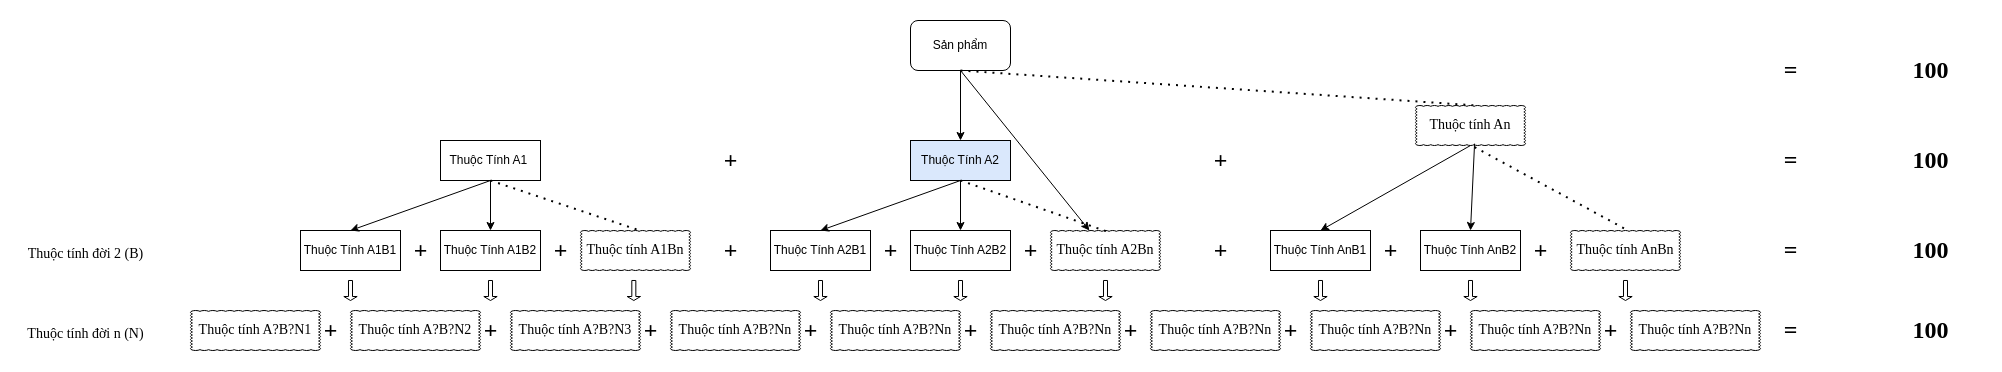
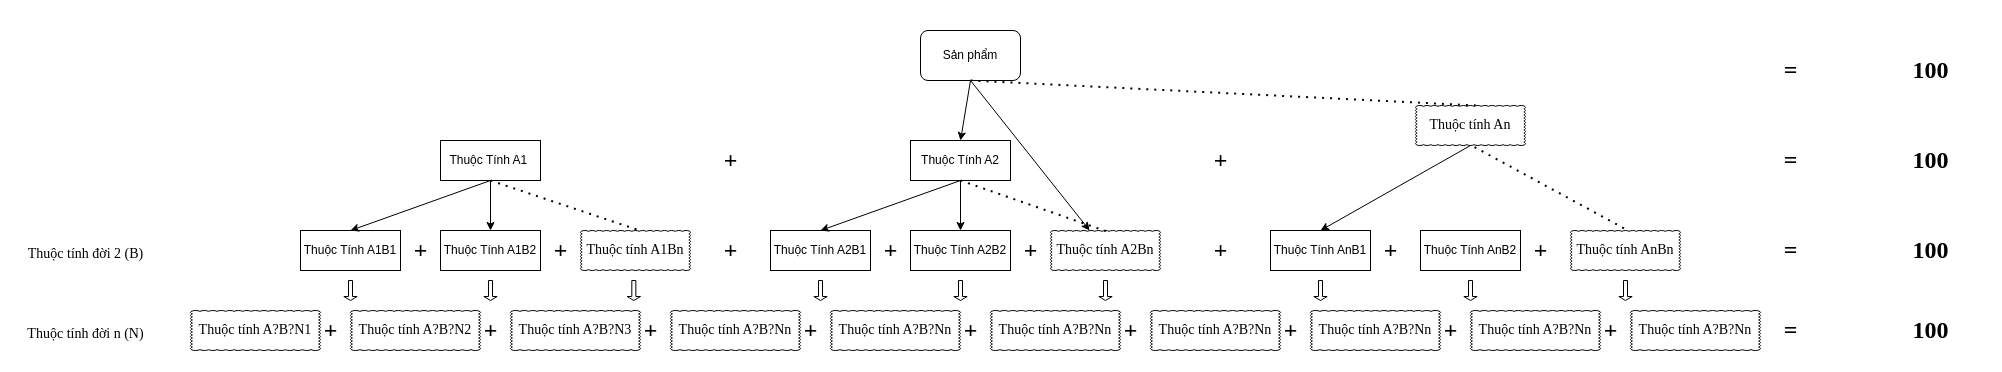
  <mxCell id="0" />
  <mxCell id="1" parent="0" />
- <mxCell id="2" value="Sản phẩm" style="rounded=1;whiteSpace=wrap;html=1;" vertex="1" parent="1"><mxGeometry x="910" y="20" width="100" height="50" as="geometry" /></mxCell>
+ <mxCell id="2" value="Sản phẩm" style="rounded=1;whiteSpace=wrap;html=1;" vertex="1" parent="1"><mxGeometry x="920" y="30" width="100" height="50" as="geometry" /></mxCell>
  <mxCell id="3" value="" style="endArrow=classic;html=1;rounded=0;exitX=0.5;exitY=1;exitDx=0;exitDy=0;" edge="1" parent="1" source="2" target="24"><mxGeometry width="50" height="50" relative="1" as="geometry"><mxPoint x="1020" y="270" as="sourcePoint" /><mxPoint x="830" y="130" as="targetPoint" /></mxGeometry></mxCell>
  <mxCell id="4" value="Thuộc Tính A1&amp;nbsp;" style="rounded=0;whiteSpace=wrap;html=1;" vertex="1" parent="1"><mxGeometry x="440" y="140" width="100" height="40" as="geometry" /></mxCell>
- <mxCell id="5" value="Thuộc Tính A2" style="rounded=0;whiteSpace=wrap;html=1;fillColor=#dae8fc;" vertex="1" parent="1"><mxGeometry x="910" y="140" width="100" height="40" as="geometry" /></mxCell>
+ <mxCell id="5" value="Thuộc Tính A2" style="rounded=0;whiteSpace=wrap;html=1;" vertex="1" parent="1"><mxGeometry x="910" y="140" width="100" height="40" as="geometry" /></mxCell>
  <mxCell id="6" value="" style="endArrow=classic;html=1;rounded=0;exitX=0.5;exitY=1;exitDx=0;exitDy=0;entryX=0.5;entryY=0;entryDx=0;entryDy=0;" edge="1" parent="1" source="2" target="5"><mxGeometry width="50" height="50" relative="1" as="geometry"><mxPoint x="970" y="80" as="sourcePoint" /><mxPoint x="820" y="150" as="targetPoint" /></mxGeometry></mxCell>
  <mxCell id="7" value="" style="endArrow=none;dashed=1;html=1;dashPattern=1 3;strokeWidth=2;rounded=0;fontFamily=Tahoma;fontSize=14;exitX=0.5;exitY=1;exitDx=0;exitDy=0;entryX=0.555;entryY=0;entryDx=0;entryDy=0;entryPerimeter=0;" edge="1" parent="1" source="2" target="8"><mxGeometry width="50" height="50" relative="1" as="geometry"><mxPoint x="1020" y="270" as="sourcePoint" /><mxPoint x="1110" y="140" as="targetPoint" /></mxGeometry></mxCell>
  <mxCell id="8" value="Thuộc tính An" style="whiteSpace=wrap;html=1;shape=mxgraph.basic.cloud_rect;fontFamily=Tahoma;fontSize=14;" vertex="1" parent="1"><mxGeometry x="1415" y="105" width="110" height="40" as="geometry" /></mxCell>
  <mxCell id="9" value="&lt;font style=&quot;font-weight: normal; font-size: 14px;&quot; face=&quot;Tahoma&quot;&gt;Thuộc tính đời 2 (B)&lt;/font&gt;" style="text;strokeColor=none;fillColor=none;html=1;fontSize=24;fontStyle=1;verticalAlign=middle;align=center;" vertex="1" parent="1"><mxGeometry x="20" y="230" width="130" height="40" as="geometry" /></mxCell>
  <mxCell id="10" value="+" style="text;strokeColor=none;fillColor=none;html=1;fontSize=24;fontStyle=1;verticalAlign=middle;align=center;fontFamily=Tahoma;" vertex="1" parent="1"><mxGeometry x="1170" y="140" width="100" height="40" as="geometry" /></mxCell>
  <mxCell id="11" value="+" style="text;strokeColor=none;fillColor=none;html=1;fontSize=24;fontStyle=1;verticalAlign=middle;align=center;fontFamily=Tahoma;" vertex="1" parent="1"><mxGeometry x="680" y="140" width="100" height="40" as="geometry" /></mxCell>
  <mxCell id="12" value="=" style="text;strokeColor=none;fillColor=none;html=1;fontSize=24;fontStyle=1;verticalAlign=middle;align=center;fontFamily=Tahoma;" vertex="1" parent="1"><mxGeometry x="1740" y="140" width="100" height="40" as="geometry" /></mxCell>
  <mxCell id="13" value="=" style="text;strokeColor=none;fillColor=none;html=1;fontSize=24;fontStyle=1;verticalAlign=middle;align=center;fontFamily=Tahoma;" vertex="1" parent="1"><mxGeometry x="1740" y="50" width="100" height="40" as="geometry" /></mxCell>
  <mxCell id="14" value="100" style="text;strokeColor=none;fillColor=none;html=1;fontSize=24;fontStyle=1;verticalAlign=middle;align=center;fontFamily=Tahoma;" vertex="1" parent="1"><mxGeometry x="1880" y="50" width="100" height="40" as="geometry" /></mxCell>
  <mxCell id="15" value="100" style="text;strokeColor=none;fillColor=none;html=1;fontSize=24;fontStyle=1;verticalAlign=middle;align=center;fontFamily=Tahoma;" vertex="1" parent="1"><mxGeometry x="1880" y="140" width="100" height="40" as="geometry" /></mxCell>
  <mxCell id="16" value="Thuộc Tính A1B1" style="rounded=0;whiteSpace=wrap;html=1;" vertex="1" parent="1"><mxGeometry x="300" y="230" width="100" height="40" as="geometry" /></mxCell>
  <mxCell id="17" value="" style="endArrow=classic;html=1;rounded=0;exitX=0.5;exitY=1;exitDx=0;exitDy=0;entryX=0.5;entryY=0;entryDx=0;entryDy=0;" edge="1" parent="1" source="4" target="16"><mxGeometry width="50" height="50" relative="1" as="geometry"><mxPoint x="970" y="80" as="sourcePoint" /><mxPoint x="720" y="150" as="targetPoint" /></mxGeometry></mxCell>
  <mxCell id="18" value="Thuộc Tính A1B2" style="rounded=0;whiteSpace=wrap;html=1;" vertex="1" parent="1"><mxGeometry x="440" y="230" width="100" height="40" as="geometry" /></mxCell>
  <mxCell id="19" value="Thuộc tính A1Bn" style="whiteSpace=wrap;html=1;shape=mxgraph.basic.cloud_rect;fontFamily=Tahoma;fontSize=14;" vertex="1" parent="1"><mxGeometry x="580" y="230" width="110" height="40" as="geometry" /></mxCell>
  <mxCell id="20" value="" style="endArrow=none;dashed=1;html=1;dashPattern=1 3;strokeWidth=2;rounded=0;fontFamily=Tahoma;fontSize=14;entryX=0.527;entryY=-0.01;entryDx=0;entryDy=0;entryPerimeter=0;exitX=0.5;exitY=1;exitDx=0;exitDy=0;" edge="1" parent="1" source="4" target="19"><mxGeometry width="50" height="50" relative="1" as="geometry"><mxPoint x="620" y="180" as="sourcePoint" /><mxPoint x="1261.05" y="150" as="targetPoint" /></mxGeometry></mxCell>
  <mxCell id="21" value="" style="endArrow=classic;html=1;rounded=0;exitX=0.5;exitY=1;exitDx=0;exitDy=0;entryX=0.5;entryY=0;entryDx=0;entryDy=0;" edge="1" parent="1" source="4" target="18"><mxGeometry width="50" height="50" relative="1" as="geometry"><mxPoint y="190" as="sourcePoint" x="630" /><mxPoint x="490" y="240" as="targetPoint" /></mxGeometry></mxCell>
  <mxCell id="22" value="Thuộc Tính A2B1" style="rounded=0;whiteSpace=wrap;html=1;" vertex="1" parent="1"><mxGeometry x="770" y="230" width="100" height="40" as="geometry" /></mxCell>
  <mxCell id="23" value="Thuộc Tính A2B2" style="rounded=0;whiteSpace=wrap;html=1;" vertex="1" parent="1"><mxGeometry x="910" y="230" width="100" height="40" as="geometry" /></mxCell>
  <mxCell id="24" value="Thuộc tính A2Bn" style="whiteSpace=wrap;html=1;shape=mxgraph.basic.cloud_rect;fontFamily=Tahoma;fontSize=14;" vertex="1" parent="1"><mxGeometry x="1050" y="230" width="110" height="40" as="geometry" /></mxCell>
  <mxCell id="25" value="" style="endArrow=classic;html=1;rounded=0;exitX=0.5;exitY=1;exitDx=0;exitDy=0;entryX=0.5;entryY=0;entryDx=0;entryDy=0;" edge="1" parent="1" source="5" target="22"><mxGeometry width="50" height="50" relative="1" as="geometry"><mxPoint x="500" y="190" as="sourcePoint" /><mxPoint x="360" y="240" as="targetPoint" /></mxGeometry></mxCell>
  <mxCell id="26" value="" style="endArrow=classic;html=1;rounded=0;exitX=0.5;exitY=1;exitDx=0;exitDy=0;entryX=0.5;entryY=0;entryDx=0;entryDy=0;" edge="1" parent="1" source="5" target="23"><mxGeometry width="50" height="50" relative="1" as="geometry"><mxPoint x="970" y="190" as="sourcePoint" /><mxPoint x="840" y="240" as="targetPoint" /></mxGeometry></mxCell>
  <mxCell id="27" value="" style="endArrow=none;dashed=1;html=1;dashPattern=1 3;strokeWidth=2;rounded=0;fontFamily=Tahoma;fontSize=14;exitX=0.5;exitY=1;exitDx=0;exitDy=0;entryX=0.527;entryY=0.038;entryDx=0;entryDy=0;entryPerimeter=0;" edge="1" parent="1" source="5" target="24"><mxGeometry width="50" height="50" relative="1" as="geometry"><mxPoint x="970" y="80" as="sourcePoint" /><mxPoint x="1261.05" y="150" as="targetPoint" /></mxGeometry></mxCell>
  <mxCell id="28" value="Thuộc Tính AnB1" style="rounded=0;whiteSpace=wrap;html=1;" vertex="1" parent="1"><mxGeometry x="1270" y="230" width="100" height="40" as="geometry" /></mxCell>
  <mxCell id="29" value="" style="endArrow=classic;html=1;rounded=0;exitX=0.5;exitY=1;exitDx=0;exitDy=0;entryX=0.5;entryY=0;entryDx=0;entryDy=0;exitPerimeter=0;" edge="1" parent="1" source="8" target="28"><mxGeometry width="50" height="50" relative="1" as="geometry"><mxPoint x="970" y="190" as="sourcePoint" /><mxPoint x="840" y="240" as="targetPoint" /></mxGeometry></mxCell>
  <mxCell id="30" value="Thuộc Tính AnB2" style="rounded=0;whiteSpace=wrap;html=1;" vertex="1" parent="1"><mxGeometry x="1420" y="230" width="100" height="40" as="geometry" /></mxCell>
- <mxCell id="31" value="" style="endArrow=classic;html=1;rounded=0;entryX=0.5;entryY=0;entryDx=0;entryDy=0;exitX=0.537;exitY=0.954;exitDx=0;exitDy=0;exitPerimeter=0;" edge="1" parent="1" source="8" target="30"><mxGeometry width="50" height="50" relative="1" as="geometry"><mxPoint x="1560" y="200" as="sourcePoint" /><mxPoint x="1330" y="240" as="targetPoint" /></mxGeometry></mxCell>
  <mxCell id="32" value="Thuộc tính AnBn" style="whiteSpace=wrap;html=1;shape=mxgraph.basic.cloud_rect;fontFamily=Tahoma;fontSize=14;" vertex="1" parent="1"><mxGeometry x="1570" y="230" width="110" height="40" as="geometry" /></mxCell>
  <mxCell id="33" value="" style="endArrow=none;dashed=1;html=1;dashPattern=1 3;strokeWidth=2;rounded=0;fontFamily=Tahoma;fontSize=14;entryX=0.529;entryY=0.009;entryDx=0;entryDy=0;entryPerimeter=0;exitX=0.537;exitY=1.041;exitDx=0;exitDy=0;exitPerimeter=0;" edge="1" parent="1" source="8" target="32"><mxGeometry width="50" height="50" relative="1" as="geometry"><mxPoint x="970" y="190" as="sourcePoint" /><mxPoint x="1107.97" y="241.52" as="targetPoint" /></mxGeometry></mxCell>
  <mxCell id="34" value="+" style="text;strokeColor=none;fillColor=none;html=1;fontSize=24;fontStyle=1;verticalAlign=middle;align=center;fontFamily=Tahoma;" vertex="1" parent="1"><mxGeometry x="370" y="230" width="100" height="40" as="geometry" /></mxCell>
  <mxCell id="35" value="+" style="text;strokeColor=none;fillColor=none;html=1;fontSize=24;fontStyle=1;verticalAlign=middle;align=center;fontFamily=Tahoma;" vertex="1" parent="1"><mxGeometry x="510" y="230" width="100" height="40" as="geometry" /></mxCell>
  <mxCell id="36" value="+" style="text;strokeColor=none;fillColor=none;html=1;fontSize=24;fontStyle=1;verticalAlign=middle;align=center;fontFamily=Tahoma;" vertex="1" parent="1"><mxGeometry x="680" y="230" width="100" height="40" as="geometry" /></mxCell>
  <mxCell id="37" value="+" style="text;strokeColor=none;fillColor=none;html=1;fontSize=24;fontStyle=1;verticalAlign=middle;align=center;fontFamily=Tahoma;" vertex="1" parent="1"><mxGeometry x="840" y="230" width="100" height="40" as="geometry" /></mxCell>
  <mxCell id="38" value="+" style="text;strokeColor=none;fillColor=none;html=1;fontSize=24;fontStyle=1;verticalAlign=middle;align=center;fontFamily=Tahoma;" vertex="1" parent="1"><mxGeometry x="980" y="230" width="100" height="40" as="geometry" /></mxCell>
  <mxCell id="39" value="+" style="text;strokeColor=none;fillColor=none;html=1;fontSize=24;fontStyle=1;verticalAlign=middle;align=center;fontFamily=Tahoma;" vertex="1" parent="1"><mxGeometry x="1170" y="230" width="100" height="40" as="geometry" /></mxCell>
  <mxCell id="40" value="+" style="text;strokeColor=none;fillColor=none;html=1;fontSize=24;fontStyle=1;verticalAlign=middle;align=center;fontFamily=Tahoma;" vertex="1" parent="1"><mxGeometry x="1340" y="230" width="100" height="40" as="geometry" /></mxCell>
  <mxCell id="41" value="+" style="text;strokeColor=none;fillColor=none;html=1;fontSize=24;fontStyle=1;verticalAlign=middle;align=center;fontFamily=Tahoma;" vertex="1" parent="1"><mxGeometry x="1490" y="230" width="100" height="40" as="geometry" /></mxCell>
  <mxCell id="42" value="=" style="text;strokeColor=none;fillColor=none;html=1;fontSize=24;fontStyle=1;verticalAlign=middle;align=center;fontFamily=Tahoma;" vertex="1" parent="1"><mxGeometry x="1740" y="230" width="100" height="40" as="geometry" /></mxCell>
  <mxCell id="43" value="100" style="text;strokeColor=none;fillColor=none;html=1;fontSize=24;fontStyle=1;verticalAlign=middle;align=center;fontFamily=Tahoma;" vertex="1" parent="1"><mxGeometry x="1880" y="230" width="100" height="40" as="geometry" /></mxCell>
  <mxCell id="44" value="&lt;font style=&quot;font-weight: normal; font-size: 14px;&quot; face=&quot;Tahoma&quot;&gt;Thuộc tính đời n (N)&lt;/font&gt;" style="text;strokeColor=none;fillColor=none;html=1;fontSize=24;fontStyle=1;verticalAlign=middle;align=center;" vertex="1" parent="1"><mxGeometry x="20" y="310" width="130" height="40" as="geometry" /></mxCell>
  <mxCell id="45" value="Thuộc tính A?B?N1" style="whiteSpace=wrap;html=1;shape=mxgraph.basic.cloud_rect;fontFamily=Tahoma;fontSize=14;" vertex="1" parent="1"><mxGeometry x="190" y="310" width="130" height="40" as="geometry" /></mxCell>
  <mxCell id="46" value="Thuộc tính A?B?N2" style="whiteSpace=wrap;html=1;shape=mxgraph.basic.cloud_rect;fontFamily=Tahoma;fontSize=14;" vertex="1" parent="1"><mxGeometry x="350" y="310" width="130" height="40" as="geometry" /></mxCell>
  <mxCell id="47" value="Thuộc tính A?B?N3" style="whiteSpace=wrap;html=1;shape=mxgraph.basic.cloud_rect;fontFamily=Tahoma;fontSize=14;" vertex="1" parent="1"><mxGeometry x="510" y="310" width="130" height="40" as="geometry" /></mxCell>
  <mxCell id="48" value="Thuộc tính A?B?Nn" style="whiteSpace=wrap;html=1;shape=mxgraph.basic.cloud_rect;fontFamily=Tahoma;fontSize=14;" vertex="1" parent="1"><mxGeometry x="670" y="310" width="130" height="40" as="geometry" /></mxCell>
  <mxCell id="49" value="Thuộc tính A?B?Nn" style="whiteSpace=wrap;html=1;shape=mxgraph.basic.cloud_rect;fontFamily=Tahoma;fontSize=14;" vertex="1" parent="1"><mxGeometry x="830" y="310" width="130" height="40" as="geometry" /></mxCell>
  <mxCell id="50" value="Thuộc tính A?B?Nn" style="whiteSpace=wrap;html=1;shape=mxgraph.basic.cloud_rect;fontFamily=Tahoma;fontSize=14;" vertex="1" parent="1"><mxGeometry x="990" y="310" width="130" height="40" as="geometry" /></mxCell>
  <mxCell id="51" value="Thuộc tính A?B?Nn" style="whiteSpace=wrap;html=1;shape=mxgraph.basic.cloud_rect;fontFamily=Tahoma;fontSize=14;" vertex="1" parent="1"><mxGeometry x="1150" y="310" width="130" height="40" as="geometry" /></mxCell>
  <mxCell id="52" value="Thuộc tính A?B?Nn" style="whiteSpace=wrap;html=1;shape=mxgraph.basic.cloud_rect;fontFamily=Tahoma;fontSize=14;" vertex="1" parent="1"><mxGeometry x="1310" y="310" width="130" height="40" as="geometry" /></mxCell>
  <mxCell id="53" value="Thuộc tính A?B?Nn" style="whiteSpace=wrap;html=1;shape=mxgraph.basic.cloud_rect;fontFamily=Tahoma;fontSize=14;" vertex="1" parent="1"><mxGeometry x="1470" y="310" width="130" height="40" as="geometry" /></mxCell>
  <mxCell id="54" value="Thuộc tính A?B?Nn" style="whiteSpace=wrap;html=1;shape=mxgraph.basic.cloud_rect;fontFamily=Tahoma;fontSize=14;" vertex="1" parent="1"><mxGeometry x="1630" y="310" width="130" height="40" as="geometry" /></mxCell>
  <mxCell id="55" value="=" style="text;strokeColor=none;fillColor=none;html=1;fontSize=24;fontStyle=1;verticalAlign=middle;align=center;fontFamily=Tahoma;" vertex="1" parent="1"><mxGeometry x="1740" y="310" width="100" height="40" as="geometry" /></mxCell>
  <mxCell id="56" value="100" style="text;strokeColor=none;fillColor=none;html=1;fontSize=24;fontStyle=1;verticalAlign=middle;align=center;fontFamily=Tahoma;" vertex="1" parent="1"><mxGeometry x="1880" y="310" width="100" height="40" as="geometry" /></mxCell>
  <mxCell id="57" value="+" style="text;strokeColor=none;fillColor=none;html=1;fontSize=24;fontStyle=1;verticalAlign=middle;align=center;fontFamily=Tahoma;" vertex="1" parent="1"><mxGeometry x="280" y="310" width="100" height="40" as="geometry" /></mxCell>
  <mxCell id="58" value="+" style="text;strokeColor=none;fillColor=none;html=1;fontSize=24;fontStyle=1;verticalAlign=middle;align=center;fontFamily=Tahoma;" vertex="1" parent="1"><mxGeometry x="440" y="310" width="100" height="40" as="geometry" /></mxCell>
  <mxCell id="59" value="+" style="text;strokeColor=none;fillColor=none;html=1;fontSize=24;fontStyle=1;verticalAlign=middle;align=center;fontFamily=Tahoma;" vertex="1" parent="1"><mxGeometry x="600" y="310" width="100" height="40" as="geometry" /></mxCell>
  <mxCell id="60" value="+" style="text;strokeColor=none;fillColor=none;html=1;fontSize=24;fontStyle=1;verticalAlign=middle;align=center;fontFamily=Tahoma;" vertex="1" parent="1"><mxGeometry x="760" y="310" width="100" height="40" as="geometry" /></mxCell>
  <mxCell id="61" value="+" style="text;strokeColor=none;fillColor=none;html=1;fontSize=24;fontStyle=1;verticalAlign=middle;align=center;fontFamily=Tahoma;" vertex="1" parent="1"><mxGeometry x="920" y="310" width="100" height="40" as="geometry" /></mxCell>
  <mxCell id="62" value="+" style="text;strokeColor=none;fillColor=none;html=1;fontSize=24;fontStyle=1;verticalAlign=middle;align=center;fontFamily=Tahoma;" vertex="1" parent="1"><mxGeometry x="1080" y="310" width="100" height="40" as="geometry" /></mxCell>
  <mxCell id="63" value="+" style="text;strokeColor=none;fillColor=none;html=1;fontSize=24;fontStyle=1;verticalAlign=middle;align=center;fontFamily=Tahoma;" vertex="1" parent="1"><mxGeometry x="1240" y="310" width="100" height="40" as="geometry" /></mxCell>
  <mxCell id="64" value="+" style="text;strokeColor=none;fillColor=none;html=1;fontSize=24;fontStyle=1;verticalAlign=middle;align=center;fontFamily=Tahoma;" vertex="1" parent="1"><mxGeometry x="1400" y="310" width="100" height="40" as="geometry" /></mxCell>
  <mxCell id="65" value="+" style="text;strokeColor=none;fillColor=none;html=1;fontSize=24;fontStyle=1;verticalAlign=middle;align=center;fontFamily=Tahoma;" vertex="1" parent="1"><mxGeometry x="1560" y="310" width="100" height="40" as="geometry" /></mxCell>
  <mxCell id="66" value="" style="shape=singleArrow;direction=south;whiteSpace=wrap;html=1;fontFamily=Tahoma;fontSize=18;" vertex="1" parent="1"><mxGeometry x="343.33" y="280" width="13.34" height="20.01" as="geometry" /></mxCell>
  <mxCell id="67" value="" style="shape=singleArrow;direction=south;whiteSpace=wrap;html=1;fontFamily=Tahoma;fontSize=18;" vertex="1" parent="1"><mxGeometry x="483.33" y="280" width="13.34" height="20.01" as="geometry" /></mxCell>
  <mxCell id="68" value="" style="shape=singleArrow;direction=south;whiteSpace=wrap;html=1;fontFamily=Tahoma;fontSize=18;" vertex="1" parent="1"><mxGeometry x="626.66" y="280" width="13.34" height="20.01" as="geometry" /></mxCell>
  <mxCell id="69" value="" style="shape=singleArrow;direction=south;whiteSpace=wrap;html=1;fontFamily=Tahoma;fontSize=18;" vertex="1" parent="1"><mxGeometry x="813.33" y="280" width="13.34" height="20.01" as="geometry" /></mxCell>
  <mxCell id="70" value="" style="shape=singleArrow;direction=south;whiteSpace=wrap;html=1;fontFamily=Tahoma;fontSize=18;" vertex="1" parent="1"><mxGeometry x="953.33" y="280" width="13.34" height="20.01" as="geometry" /></mxCell>
  <mxCell id="71" value="" style="shape=singleArrow;direction=south;whiteSpace=wrap;html=1;fontFamily=Tahoma;fontSize=18;" vertex="1" parent="1"><mxGeometry x="1098.33" y="280" width="13.34" height="20.01" as="geometry" /></mxCell>
  <mxCell id="72" value="" style="shape=singleArrow;direction=south;whiteSpace=wrap;html=1;fontFamily=Tahoma;fontSize=18;" vertex="1" parent="1"><mxGeometry x="1313.33" y="280" width="13.34" height="20.01" as="geometry" /></mxCell>
  <mxCell id="73" value="" style="shape=singleArrow;direction=south;whiteSpace=wrap;html=1;fontFamily=Tahoma;fontSize=18;" vertex="1" parent="1"><mxGeometry x="1463.33" y="280" width="13.34" height="20.01" as="geometry" /></mxCell>
  <mxCell id="74" value="" style="shape=singleArrow;direction=south;whiteSpace=wrap;html=1;fontFamily=Tahoma;fontSize=18;" vertex="1" parent="1"><mxGeometry x="1618.33" y="280" width="13.34" height="20.01" as="geometry" /></mxCell>
